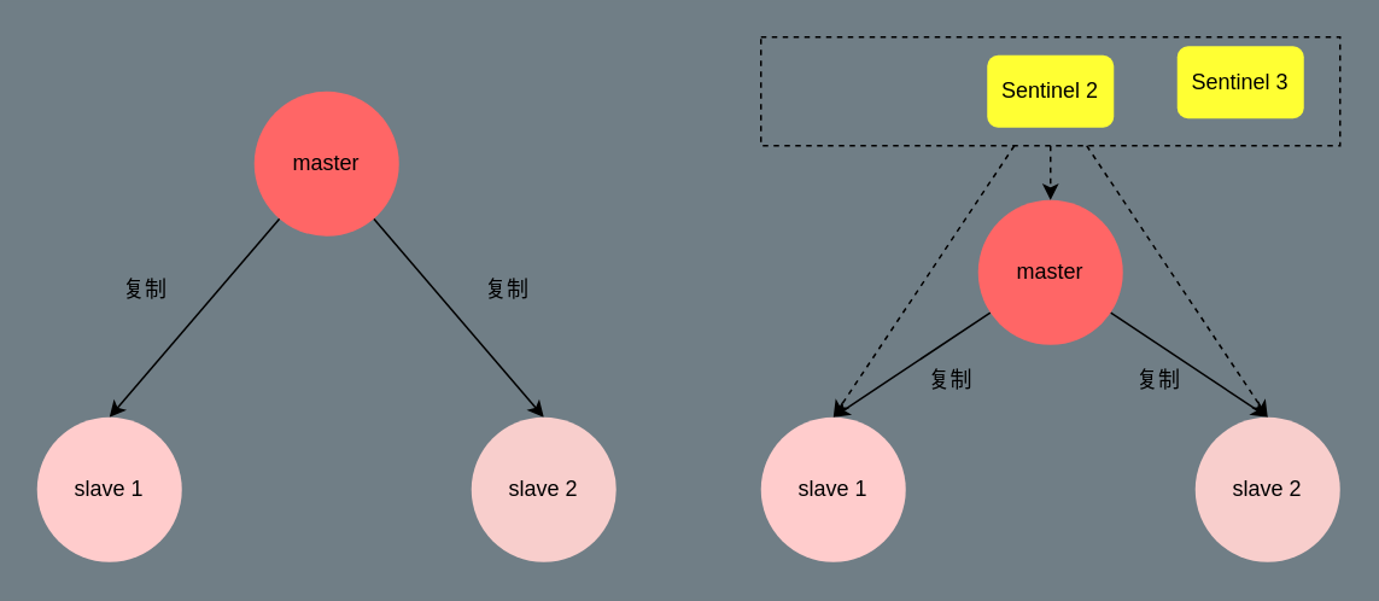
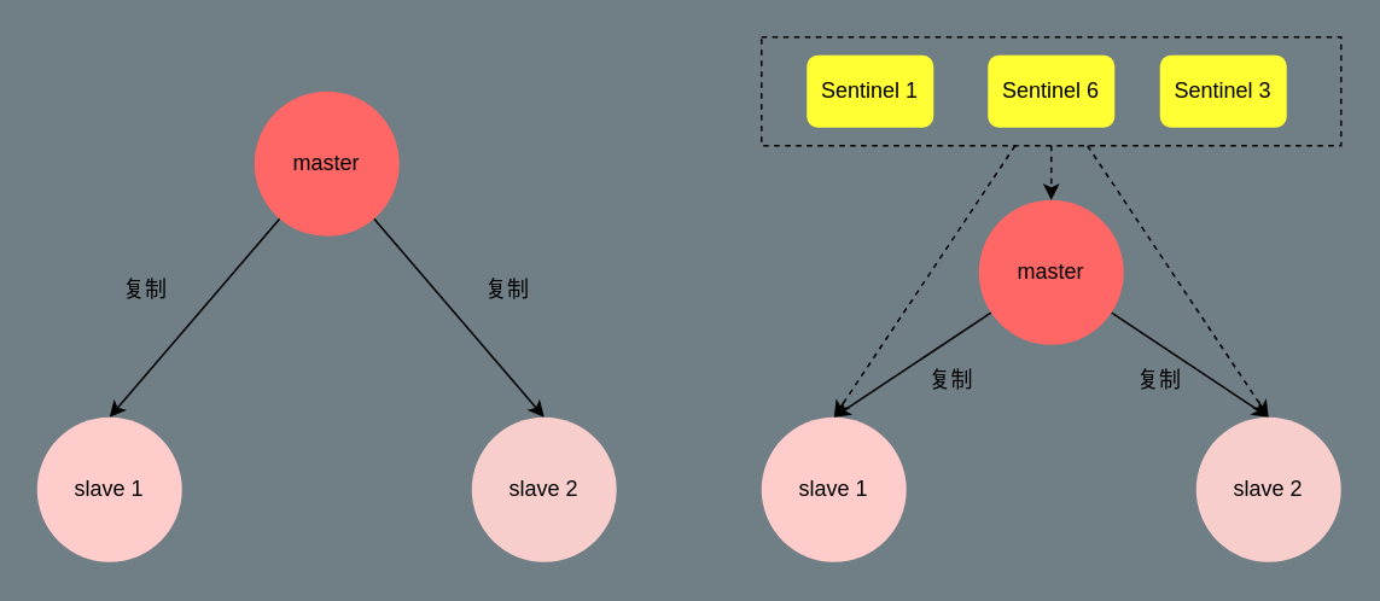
  <mxCell id="0" />
  <mxCell id="1" parent="0" />
  <mxCell id="2" style="rounded=0;orthogonalLoop=1;jettySize=auto;html=1;entryX=0.5;entryY=0;entryDx=0;entryDy=0;" parent="1" source="4" target="5" edge="1"><mxGeometry relative="1" as="geometry" /></mxCell>
  <mxCell id="3" style="edgeStyle=none;rounded=0;orthogonalLoop=1;jettySize=auto;html=1;entryX=0.5;entryY=0;entryDx=0;entryDy=0;" parent="1" source="4" target="6" edge="1"><mxGeometry relative="1" as="geometry" /></mxCell>
  <mxCell id="4" value="master" style="ellipse;whiteSpace=wrap;html=1;aspect=fixed;strokeColor=none;fillColor=#FF6666;" parent="1" vertex="1"><mxGeometry x="140" y="50" width="80" height="80" as="geometry" /></mxCell>
  <mxCell id="5" value="slave 1" style="ellipse;whiteSpace=wrap;html=1;aspect=fixed;strokeColor=none;fillColor=#FFCCCC;" parent="1" vertex="1"><mxGeometry x="20" y="230" width="80" height="80" as="geometry" /></mxCell>
  <mxCell id="6" value="slave 2" style="ellipse;whiteSpace=wrap;html=1;aspect=fixed;fillColor=#F8CECC;strokeColor=none;" parent="1" vertex="1"><mxGeometry x="260" y="230" width="80" height="80" as="geometry" /></mxCell>
  <mxCell id="7" value="复制" style="text;html=1;strokeColor=none;fillColor=none;align=center;verticalAlign=middle;whiteSpace=wrap;rounded=0;" parent="1" vertex="1"><mxGeometry x="60" y="150" width="40" height="20" as="geometry" /></mxCell>
  <mxCell id="8" value="复制" style="text;html=1;strokeColor=none;fillColor=none;align=center;verticalAlign=middle;whiteSpace=wrap;rounded=0;" parent="1" vertex="1"><mxGeometry x="260" y="150" width="40" height="20" as="geometry" /></mxCell>
  <mxCell id="9" style="rounded=0;orthogonalLoop=1;jettySize=auto;html=1;entryX=0.5;entryY=0;entryDx=0;entryDy=0;" parent="1" source="11" target="12" edge="1"><mxGeometry relative="1" as="geometry" /></mxCell>
  <mxCell id="10" style="edgeStyle=none;rounded=0;orthogonalLoop=1;jettySize=auto;html=1;entryX=0.5;entryY=0;entryDx=0;entryDy=0;" parent="1" source="11" target="13" edge="1"><mxGeometry relative="1" as="geometry" /></mxCell>
  <mxCell id="11" value="master" style="ellipse;whiteSpace=wrap;html=1;aspect=fixed;strokeColor=none;fillColor=#FF6666;" parent="1" vertex="1"><mxGeometry x="540" y="110" width="80" height="80" as="geometry" /></mxCell>
  <mxCell id="12" value="slave 1" style="ellipse;whiteSpace=wrap;html=1;aspect=fixed;strokeColor=none;fillColor=#FFCCCC;" parent="1" vertex="1"><mxGeometry x="420" y="230" width="80" height="80" as="geometry" /></mxCell>
  <mxCell id="13" value="slave 2" style="ellipse;whiteSpace=wrap;html=1;aspect=fixed;fillColor=#F8CECC;strokeColor=none;" parent="1" vertex="1"><mxGeometry x="660" y="230" width="80" height="80" as="geometry" /></mxCell>
  <mxCell id="14" value="复制" style="text;html=1;strokeColor=none;fillColor=none;align=center;verticalAlign=middle;whiteSpace=wrap;rounded=0;" parent="1" vertex="1"><mxGeometry x="505" y="200" width="40" height="20" as="geometry" /></mxCell>
  <mxCell id="15" value="复制" style="text;html=1;strokeColor=none;fillColor=none;align=center;verticalAlign=middle;whiteSpace=wrap;rounded=0;" parent="1" vertex="1"><mxGeometry x="620" y="200" width="40" height="20" as="geometry" /></mxCell>
  <mxCell id="16" style="edgeStyle=none;rounded=0;orthogonalLoop=1;jettySize=auto;html=1;exitX=0.5;exitY=1;exitDx=0;exitDy=0;" parent="1" source="15" target="15" edge="1"><mxGeometry relative="1" as="geometry" /></mxCell>
  <mxCell id="17" style="edgeStyle=none;rounded=0;orthogonalLoop=1;jettySize=auto;html=1;dashed=1;" parent="1" source="20" edge="1"><mxGeometry relative="1" as="geometry"><mxPoint x="460" y="230" as="targetPoint" /></mxGeometry></mxCell>
  <mxCell id="18" style="edgeStyle=none;rounded=0;orthogonalLoop=1;jettySize=auto;html=1;entryX=0.5;entryY=0;entryDx=0;entryDy=0;dashed=1;" parent="1" source="20" target="13" edge="1"><mxGeometry relative="1" as="geometry" /></mxCell>
  <mxCell id="19" style="edgeStyle=none;rounded=0;orthogonalLoop=1;jettySize=auto;html=1;entryX=0.5;entryY=0;entryDx=0;entryDy=0;dashed=1;" parent="1" source="20" target="11" edge="1"><mxGeometry relative="1" as="geometry" /></mxCell>
  <mxCell id="20" value="" style="rounded=0;whiteSpace=wrap;html=1;fillColor=none;dashed=1;strokeWidth=1;perimeterSpacing=0;" parent="1" vertex="1"><mxGeometry x="420" y="20" width="320" height="60" as="geometry" /></mxCell>
- <mxCell id="22" value="Sentinel 2" style="rounded=1;whiteSpace=wrap;html=1;dashed=1;strokeWidth=1;fillColor=#FFFF33;strokeColor=none;glass=0;comic=0;shadow=0;" parent="1" vertex="1"><mxGeometry x="545" y="30" width="70" height="40" as="geometry" /></mxCell>
- <mxCell id="23" value="Sentinel 3" style="rounded=1;whiteSpace=wrap;html=1;dashed=1;strokeWidth=1;fillColor=#FFFF33;strokeColor=none;" parent="1" vertex="1"><mxGeometry x="650" y="25" width="70" height="40" as="geometry" /></mxCell>
+ <mxCell id="21" value="Sentinel 1" style="rounded=1;whiteSpace=wrap;html=1;dashed=1;strokeWidth=1;fillColor=#FFFF33;strokeColor=none;" parent="1" vertex="1"><mxGeometry x="445" y="30" width="70" height="40" as="geometry" /></mxCell>
+ <mxCell id="22" value="Sentinel 6" style="rounded=1;whiteSpace=wrap;html=1;dashed=1;strokeWidth=1;fillColor=#FFFF33;strokeColor=none;glass=0;comic=0;shadow=0;" parent="1" vertex="1"><mxGeometry x="545" y="30" width="70" height="40" as="geometry" /></mxCell>
+ <mxCell id="23" value="Sentinel 3" style="rounded=1;whiteSpace=wrap;html=1;dashed=1;strokeWidth=1;fillColor=#FFFF33;strokeColor=none;" parent="1" vertex="1"><mxGeometry x="640" y="30" width="70" height="40" as="geometry" /></mxCell>
